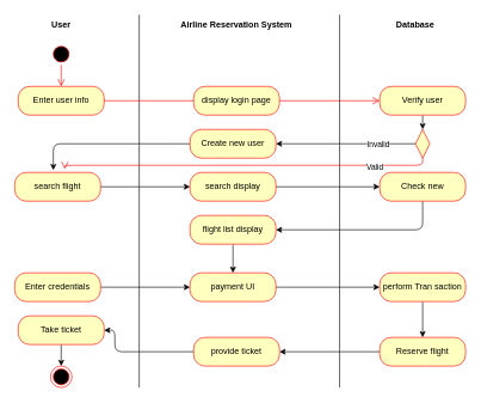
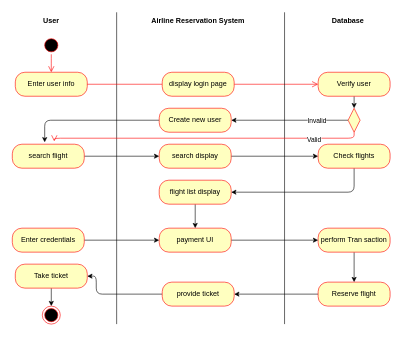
  <mxCell id="0" />
  <mxCell id="1" parent="0" />
  <mxCell id="2" value="" style="ellipse;html=1;shape=startState;fillColor=#000000;strokeColor=#ff0000;" parent="1" vertex="1"><mxGeometry x="70" y="60" width="30" height="30" as="geometry" /></mxCell>
  <mxCell id="3" value="" style="edgeStyle=orthogonalEdgeStyle;html=1;verticalAlign=bottom;endArrow=open;endSize=8;strokeColor=#ff0000;" parent="1" source="2" edge="1"><mxGeometry relative="1" as="geometry"><mxPoint x="85" y="120" as="targetPoint" /></mxGeometry></mxCell>
  <mxCell id="4" value="Enter user info" style="rounded=1;whiteSpace=wrap;html=1;arcSize=40;fontColor=#000000;fillColor=#ffffc0;strokeColor=#ff0000;" parent="1" vertex="1"><mxGeometry x="25" y="120" width="120" height="40" as="geometry" /></mxCell>
  <mxCell id="5" value="" style="edgeStyle=orthogonalEdgeStyle;html=1;verticalAlign=bottom;endArrow=open;endSize=8;strokeColor=#ff0000;entryX=0;entryY=0.5;entryDx=0;entryDy=0;startArrow=none;" parent="1" source="33" target="7" edge="1"><mxGeometry relative="1" as="geometry"><mxPoint x="490" y="140" as="targetPoint" /></mxGeometry></mxCell>
  <mxCell id="6" style="edgeStyle=none;html=1;entryX=0.5;entryY=0;entryDx=0;entryDy=0;" parent="1" source="7" target="11" edge="1"><mxGeometry relative="1" as="geometry" /></mxCell>
  <mxCell id="7" value="Verify user" style="rounded=1;whiteSpace=wrap;html=1;arcSize=40;fontColor=#000000;fillColor=#ffffc0;strokeColor=#ff0000;" parent="1" vertex="1"><mxGeometry x="530" y="120" width="120" height="40" as="geometry" /></mxCell>
  <mxCell id="8" value="" style="line;strokeWidth=1;fillColor=none;align=left;verticalAlign=middle;spacingTop=-1;spacingLeft=3;spacingRight=3;rotatable=0;labelPosition=right;points=[];portConstraint=eastwest;strokeColor=inherit;direction=south;" parent="1" vertex="1"><mxGeometry x="190" y="20" width="8" height="520" as="geometry" /></mxCell>
  <mxCell id="9" value="" style="line;strokeWidth=1;fillColor=none;align=left;verticalAlign=middle;spacingTop=-1;spacingLeft=3;spacingRight=3;rotatable=0;labelPosition=right;points=[];portConstraint=eastwest;strokeColor=inherit;direction=south;" parent="1" vertex="1"><mxGeometry x="470" y="20" width="8" height="520" as="geometry" /></mxCell>
  <mxCell id="10" value="Invalid" style="edgeStyle=none;html=1;entryX=1;entryY=0.5;entryDx=0;entryDy=0;" parent="1" source="11" target="24" edge="1"><mxGeometry x="-0.462" relative="1" as="geometry"><Array as="points" /><mxPoint y="1" as="offset" /></mxGeometry></mxCell>
  <mxCell id="11" value="" style="rhombus;whiteSpace=wrap;html=1;fillColor=#ffffc0;strokeColor=#ff0000;" parent="1" vertex="1"><mxGeometry x="580" y="180" width="20" height="40" as="geometry" /></mxCell>
  <mxCell id="12" value="Valid" style="edgeStyle=orthogonalEdgeStyle;html=1;align=left;verticalAlign=top;endArrow=open;endSize=8;strokeColor=#ff0000;entryX=0.583;entryY=-0.12;entryDx=0;entryDy=0;exitX=0.5;exitY=1;exitDx=0;exitDy=0;entryPerimeter=0;" parent="1" target="14" edge="1" source="11"><mxGeometry x="-0.651" y="-10" relative="1" as="geometry"><mxPoint x="590" y="300" as="targetPoint" /><mxPoint x="590" y="230" as="sourcePoint" /><mxPoint as="offset" /></mxGeometry></mxCell>
  <mxCell id="13" style="edgeStyle=none;html=1;" parent="1" source="14" target="20" edge="1"><mxGeometry relative="1" as="geometry" /></mxCell>
  <mxCell id="14" value="search flight" style="rounded=1;whiteSpace=wrap;html=1;arcSize=40;fontColor=#000000;fillColor=#ffffc0;strokeColor=#ff0000;" parent="1" vertex="1"><mxGeometry x="20" y="240" width="120" height="40" as="geometry" /></mxCell>
  <mxCell id="15" style="edgeStyle=none;html=1;entryX=0;entryY=0.5;entryDx=0;entryDy=0;startArrow=none;startFill=0;endArrow=classic;endFill=1;" edge="1" parent="1" source="16" target="37"><mxGeometry relative="1" as="geometry" /></mxCell>
  <mxCell id="16" value="Enter credentials" style="rounded=1;whiteSpace=wrap;html=1;arcSize=40;fontColor=#000000;fillColor=#ffffc0;strokeColor=#ff0000;" parent="1" vertex="1"><mxGeometry x="20" y="380" width="120" height="40" as="geometry" /></mxCell>
  <mxCell id="17" style="edgeStyle=none;html=1;entryX=0.5;entryY=0;entryDx=0;entryDy=0;startArrow=none;startFill=0;endArrow=classic;endFill=1;" edge="1" parent="1" source="18" target="40"><mxGeometry relative="1" as="geometry" /></mxCell>
  <mxCell id="18" value="Take ticket" style="rounded=1;whiteSpace=wrap;html=1;arcSize=40;fontColor=#000000;fillColor=#ffffc0;strokeColor=#ff0000;" parent="1" vertex="1"><mxGeometry x="25" y="440" width="120" height="40" as="geometry" /></mxCell>
  <mxCell id="19" style="edgeStyle=none;html=1;exitX=1;exitY=0.5;exitDx=0;exitDy=0;" edge="1" parent="1" source="20" target="35"><mxGeometry relative="1" as="geometry" /></mxCell>
  <mxCell id="20" value="search display" style="rounded=1;whiteSpace=wrap;html=1;arcSize=40;fontColor=#000000;fillColor=#ffffc0;strokeColor=#ff0000;" parent="1" vertex="1"><mxGeometry x="265" y="240" width="120" height="40" as="geometry" /></mxCell>
  <mxCell id="21" style="edgeStyle=none;html=1;entryX=0.5;entryY=0;entryDx=0;entryDy=0;startArrow=none;startFill=0;endArrow=classic;endFill=1;" edge="1" parent="1" source="22" target="37"><mxGeometry relative="1" as="geometry" /></mxCell>
  <mxCell id="22" value="flight list display" style="rounded=1;whiteSpace=wrap;html=1;arcSize=40;fontColor=#000000;fillColor=#ffffc0;strokeColor=#ff0000;" parent="1" vertex="1"><mxGeometry x="265" y="300" width="120" height="40" as="geometry" /></mxCell>
  <mxCell id="23" style="edgeStyle=none;html=1;entryX=0.45;entryY=-0.08;entryDx=0;entryDy=0;entryPerimeter=0;" edge="1" parent="1" source="24" target="14"><mxGeometry relative="1" as="geometry"><Array as="points"><mxPoint x="74" y="200" /></Array></mxGeometry></mxCell>
  <mxCell id="24" value="Create new user" style="rounded=1;whiteSpace=wrap;html=1;arcSize=40;fontColor=#000000;fillColor=#ffffc0;strokeColor=#ff0000;" parent="1" vertex="1"><mxGeometry x="265" y="180" width="120" height="40" as="geometry" /></mxCell>
  <mxCell id="25" style="edgeStyle=none;html=1;entryX=0.5;entryY=0;entryDx=0;entryDy=0;startArrow=none;startFill=0;endArrow=classic;endFill=1;" edge="1" parent="1" source="26" target="28"><mxGeometry relative="1" as="geometry" /></mxCell>
  <mxCell id="26" value="perform Tran saction" style="rounded=1;whiteSpace=wrap;html=1;arcSize=40;fontColor=#000000;fillColor=#ffffc0;strokeColor=#ff0000;" parent="1" vertex="1"><mxGeometry x="530" y="380" width="120" height="40" as="geometry" /></mxCell>
  <mxCell id="27" style="edgeStyle=none;html=1;entryX=1;entryY=0.5;entryDx=0;entryDy=0;startArrow=none;startFill=0;endArrow=classic;endFill=1;" edge="1" parent="1" source="28" target="39"><mxGeometry relative="1" as="geometry" /></mxCell>
  <mxCell id="28" value="Reserve flight" style="rounded=1;whiteSpace=wrap;html=1;arcSize=40;fontColor=#000000;fillColor=#ffffc0;strokeColor=#ff0000;" parent="1" vertex="1"><mxGeometry x="530" y="470" width="120" height="40" as="geometry" /></mxCell>
  <mxCell id="29" value="User" style="text;align=center;fontStyle=1;verticalAlign=middle;spacingLeft=3;spacingRight=3;strokeColor=none;rotatable=0;points=[[0,0.5],[1,0.5]];portConstraint=eastwest;" vertex="1" parent="1"><mxGeometry x="45" y="20" width="80" height="26" as="geometry" /></mxCell>
  <mxCell id="30" value="Airline Reservation System" style="text;align=center;fontStyle=1;verticalAlign=middle;spacingLeft=3;spacingRight=3;strokeColor=none;rotatable=0;points=[[0,0.5],[1,0.5]];portConstraint=eastwest;" vertex="1" parent="1"><mxGeometry x="290" y="20" width="80" height="26" as="geometry" /></mxCell>
  <mxCell id="31" value="Database" style="text;align=center;fontStyle=1;verticalAlign=middle;spacingLeft=3;spacingRight=3;strokeColor=none;rotatable=0;points=[[0,0.5],[1,0.5]];portConstraint=eastwest;" vertex="1" parent="1"><mxGeometry x="540" y="20" width="80" height="26" as="geometry" /></mxCell>
  <mxCell id="32" value="" style="edgeStyle=orthogonalEdgeStyle;html=1;verticalAlign=bottom;endArrow=none;endSize=8;strokeColor=#ff0000;entryX=0;entryY=0.5;entryDx=0;entryDy=0;" edge="1" parent="1" source="4" target="33"><mxGeometry relative="1" as="geometry"><mxPoint x="530" y="140" as="targetPoint" /><mxPoint x="145" y="140" as="sourcePoint" /></mxGeometry></mxCell>
  <mxCell id="33" value="display login page" style="rounded=1;whiteSpace=wrap;html=1;arcSize=40;fontColor=#000000;fillColor=#ffffc0;strokeColor=#ff0000;" vertex="1" parent="1"><mxGeometry x="270" y="120" width="120" height="40" as="geometry" /></mxCell>
  <mxCell id="34" value="" style="edgeStyle=none;html=1;entryX=1;entryY=0.5;entryDx=0;entryDy=0;" edge="1" parent="1" source="35" target="22"><mxGeometry relative="1" as="geometry"><Array as="points"><mxPoint x="590" y="320" /></Array></mxGeometry></mxCell>
- <mxCell id="35" value="Check new" style="rounded=1;whiteSpace=wrap;html=1;arcSize=40;fontColor=#000000;fillColor=#ffffc0;strokeColor=#ff0000;" vertex="1" parent="1"><mxGeometry x="530" y="240" width="120" height="40" as="geometry" /></mxCell>
+ <mxCell id="35" value="Check flights" style="rounded=1;whiteSpace=wrap;html=1;arcSize=40;fontColor=#000000;fillColor=#ffffc0;strokeColor=#ff0000;" vertex="1" parent="1"><mxGeometry x="530" y="240" width="120" height="40" as="geometry" /></mxCell>
  <mxCell id="36" style="edgeStyle=none;html=1;entryX=0;entryY=0.5;entryDx=0;entryDy=0;startArrow=none;startFill=0;endArrow=classic;endFill=1;" edge="1" parent="1" source="37" target="26"><mxGeometry relative="1" as="geometry" /></mxCell>
  <mxCell id="37" value="payment UI" style="rounded=1;whiteSpace=wrap;html=1;arcSize=40;fontColor=#000000;fillColor=#ffffc0;strokeColor=#ff0000;" vertex="1" parent="1"><mxGeometry x="265" y="380" width="120" height="40" as="geometry" /></mxCell>
  <mxCell id="38" style="edgeStyle=none;html=1;startArrow=none;startFill=0;endArrow=classic;endFill=1;" edge="1" parent="1" source="39" target="18"><mxGeometry relative="1" as="geometry"><Array as="points"><mxPoint x="160" y="490" /><mxPoint x="160" y="460" /></Array></mxGeometry></mxCell>
  <mxCell id="39" value="provide ticket" style="rounded=1;whiteSpace=wrap;html=1;arcSize=40;fontColor=#000000;fillColor=#ffffc0;strokeColor=#ff0000;" vertex="1" parent="1"><mxGeometry x="270" y="470" width="120" height="40" as="geometry" /></mxCell>
  <mxCell id="40" value="" style="ellipse;html=1;shape=endState;fillColor=#000000;strokeColor=#ff0000;" vertex="1" parent="1"><mxGeometry x="70" y="510" width="30" height="30" as="geometry" /></mxCell>
